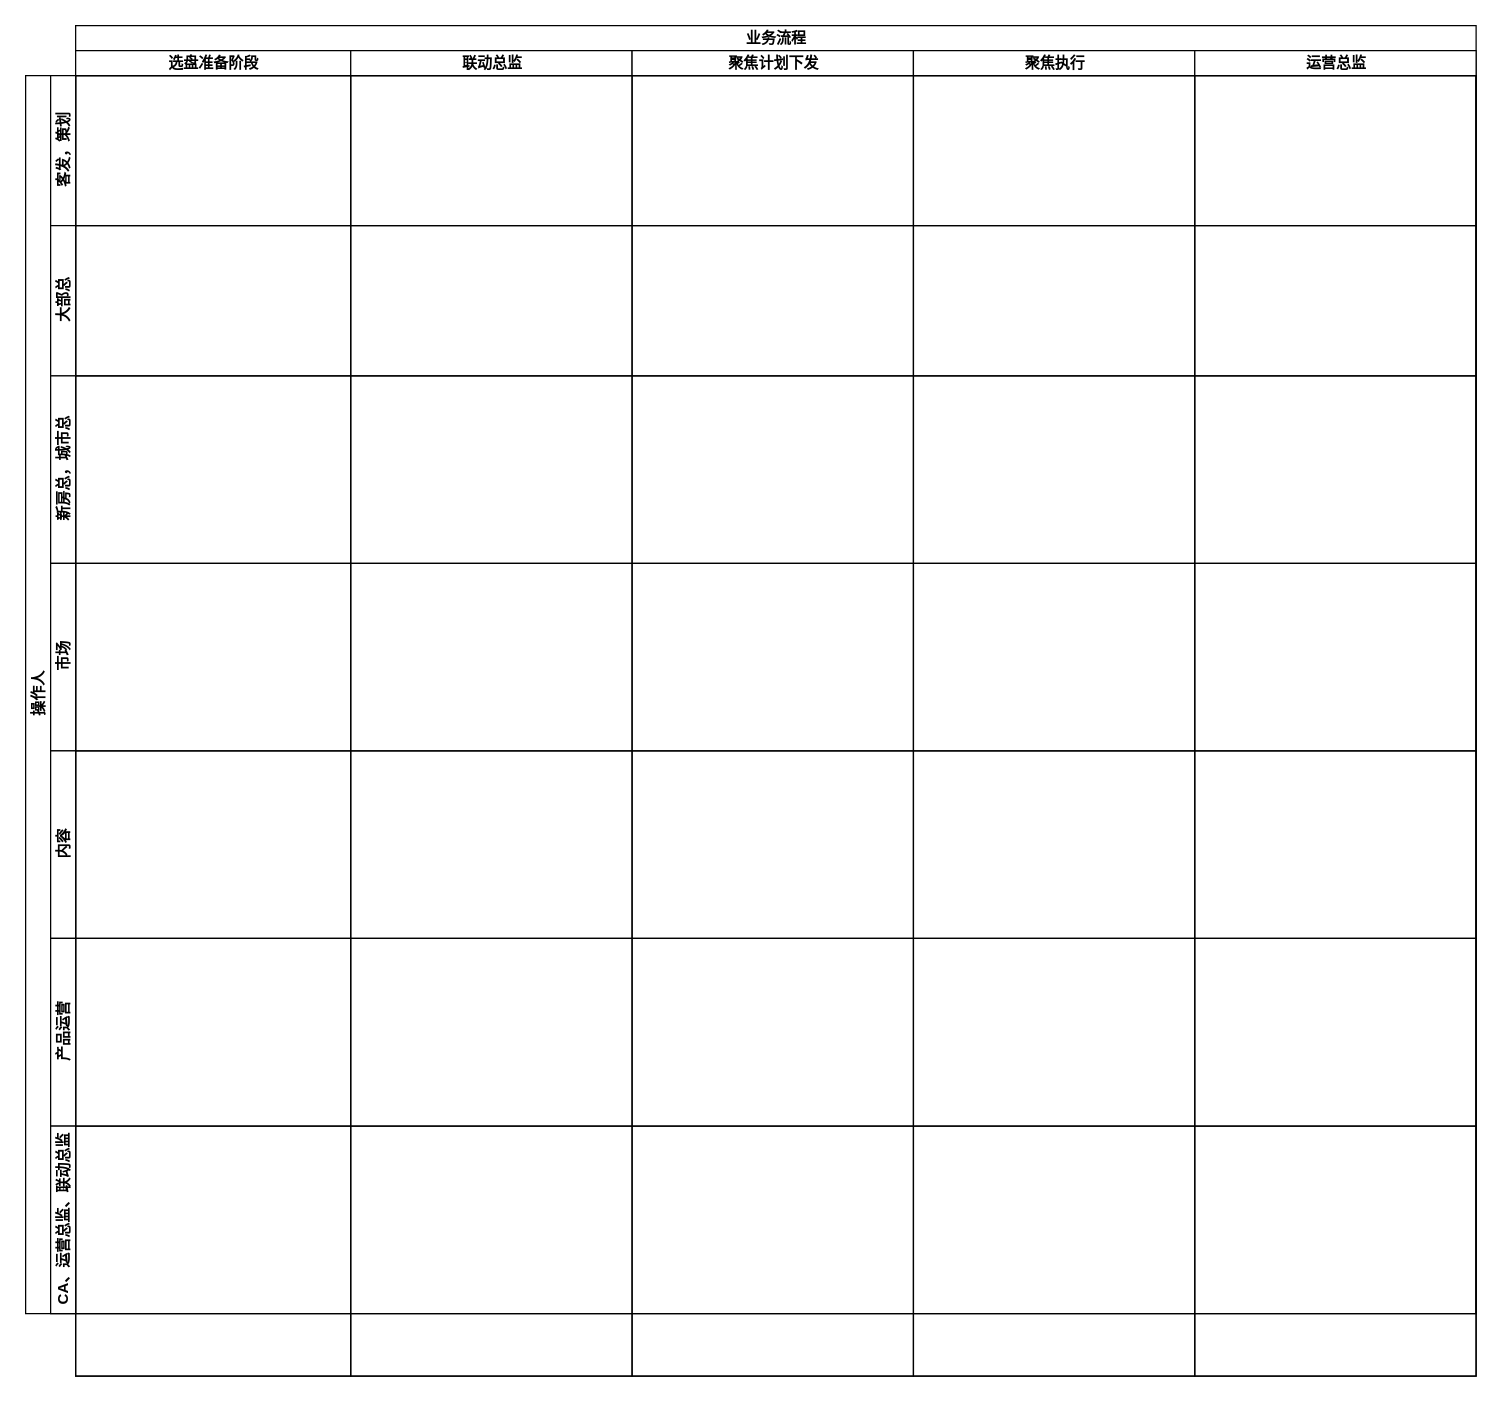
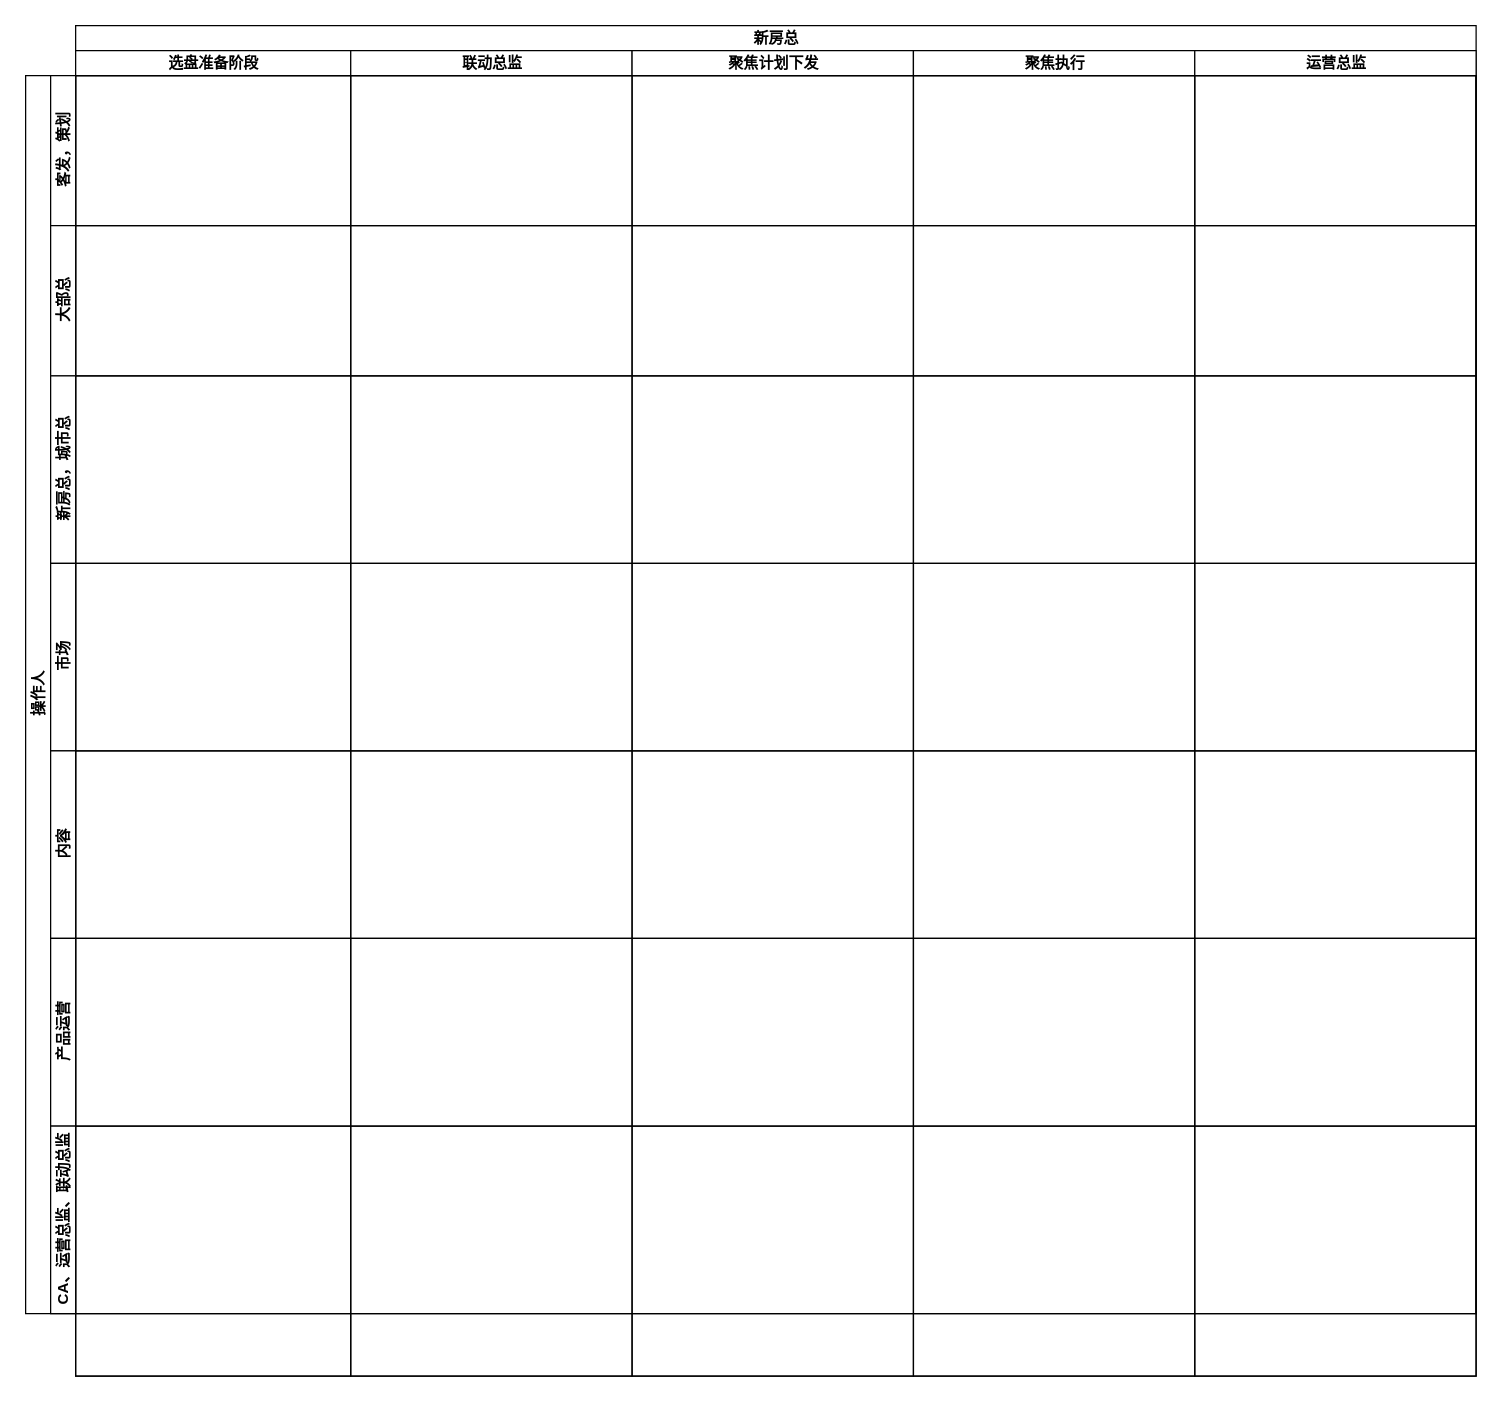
  <mxCell id="0" />
  <mxCell id="1" parent="0" />
- <mxCell id="2" value="业务流程" style="swimlane;html=1;childLayout=stackLayout;resizeParent=1;resizeParentMax=0;startSize=20;" vertex="1" parent="1"><mxGeometry x="60" y="20" width="1120" height="1080" as="geometry" /></mxCell>
+ <mxCell id="2" value="新房总" style="swimlane;html=1;childLayout=stackLayout;resizeParent=1;resizeParentMax=0;startSize=20;" vertex="1" parent="1"><mxGeometry x="60" y="20" width="1120" height="1080" as="geometry" /></mxCell>
  <mxCell id="3" value="选盘准备阶段" style="swimlane;html=1;startSize=20;" vertex="1" parent="2"><mxGeometry y="20" width="220" height="1060" as="geometry" /></mxCell>
  <mxCell id="4" value="联动总监" style="swimlane;html=1;startSize=20;" vertex="1" parent="2"><mxGeometry x="220" y="20" width="225" height="1060" as="geometry" /></mxCell>
  <mxCell id="5" value="聚焦计划下发" style="swimlane;html=1;startSize=20;" vertex="1" parent="2"><mxGeometry x="445" y="20" width="225" height="1060" as="geometry" /></mxCell>
  <mxCell id="6" value="聚焦执行" style="swimlane;html=1;startSize=20;" vertex="1" parent="2"><mxGeometry x="670" y="20" width="225" height="1060" as="geometry" /></mxCell>
  <mxCell id="7" value="运营总监" style="swimlane;html=1;startSize=20;" vertex="1" parent="2"><mxGeometry x="895" y="20" width="225" height="1060" as="geometry" /></mxCell>
  <mxCell id="8" value="操作人" style="swimlane;html=1;childLayout=stackLayout;resizeParent=1;resizeParentMax=0;horizontal=0;startSize=20;horizontalStack=0;" vertex="1" parent="1"><mxGeometry x="20" y="60" width="1160" height="990" as="geometry" /></mxCell>
  <mxCell id="9" value="客发，策划" style="swimlane;html=1;startSize=20;horizontal=0;" vertex="1" parent="8"><mxGeometry x="20" width="1140" height="120" as="geometry" /></mxCell>
  <mxCell id="10" value="大部总" style="swimlane;html=1;startSize=20;horizontal=0;" vertex="1" parent="8"><mxGeometry x="20" y="120" width="1140" height="120" as="geometry" /></mxCell>
  <mxCell id="11" value="新房总，城市总" style="swimlane;html=1;startSize=20;horizontal=0;" vertex="1" parent="8"><mxGeometry x="20" y="240" width="1140" height="150" as="geometry" /></mxCell>
  <mxCell id="12" value="市场" style="swimlane;html=1;startSize=20;horizontal=0;" vertex="1" parent="8"><mxGeometry x="20" y="390" width="1140" height="150" as="geometry" /></mxCell>
  <mxCell id="13" value="内容" style="swimlane;html=1;startSize=20;horizontal=0;" vertex="1" parent="8"><mxGeometry x="20" y="540" width="1140" height="150" as="geometry" /></mxCell>
  <mxCell id="14" value="产品运营" style="swimlane;html=1;startSize=20;horizontal=0;" vertex="1" parent="8"><mxGeometry x="20" y="690" width="1140" height="150" as="geometry" /></mxCell>
  <mxCell id="15" value="CA、运营总监、联动总监" style="swimlane;html=1;startSize=20;horizontal=0;" vertex="1" parent="8"><mxGeometry x="20" y="840" width="1140" height="150" as="geometry" /></mxCell>
